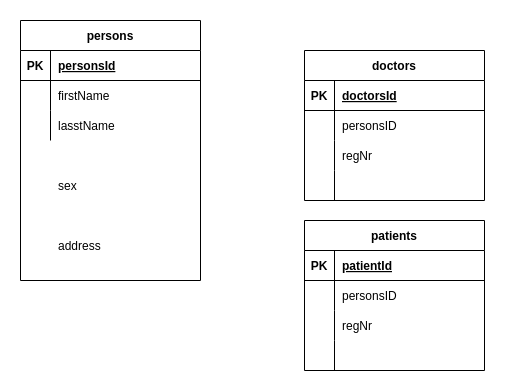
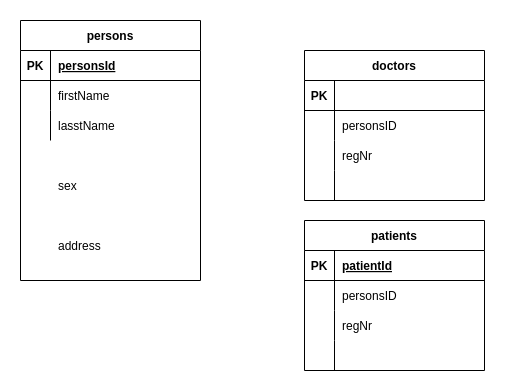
  <mxCell id="0" />
  <mxCell id="1" parent="0" />
  <mxCell id="2" value="persons" style="shape=table;startSize=30;container=1;collapsible=1;childLayout=tableLayout;fixedRows=1;rowLines=0;fontStyle=1;align=center;resizeLast=1;" vertex="1" parent="1"><mxGeometry x="20" y="20" width="180" height="260" as="geometry" /></mxCell>
  <mxCell id="3" value="" style="shape=partialRectangle;collapsible=0;dropTarget=0;pointerEvents=0;fillColor=none;top=0;left=0;bottom=1;right=0;points=[[0,0.5],[1,0.5]];portConstraint=eastwest;" vertex="1" parent="2"><mxGeometry y="30" width="180" height="30" as="geometry" /></mxCell>
  <mxCell id="4" value="PK" style="shape=partialRectangle;connectable=0;fillColor=none;top=0;left=0;bottom=0;right=0;fontStyle=1;overflow=hidden;" vertex="1" parent="3"><mxGeometry width="30" height="30" as="geometry" /></mxCell>
  <mxCell id="5" value="personsId" style="shape=partialRectangle;connectable=0;fillColor=none;top=0;left=0;bottom=0;right=0;align=left;spacingLeft=6;fontStyle=5;overflow=hidden;" vertex="1" parent="3"><mxGeometry x="30" width="150" height="30" as="geometry" /></mxCell>
  <mxCell id="6" value="" style="shape=partialRectangle;collapsible=0;dropTarget=0;pointerEvents=0;fillColor=none;top=0;left=0;bottom=0;right=0;points=[[0,0.5],[1,0.5]];portConstraint=eastwest;" vertex="1" parent="2"><mxGeometry y="60" width="180" height="30" as="geometry" /></mxCell>
  <mxCell id="7" value="" style="shape=partialRectangle;connectable=0;fillColor=none;top=0;left=0;bottom=0;right=0;editable=1;overflow=hidden;" vertex="1" parent="6"><mxGeometry width="30" height="30" as="geometry" /></mxCell>
  <mxCell id="8" value="firstName" style="shape=partialRectangle;connectable=0;fillColor=none;top=0;left=0;bottom=0;right=0;align=left;spacingLeft=6;overflow=hidden;" vertex="1" parent="6"><mxGeometry x="30" width="150" height="30" as="geometry" /></mxCell>
  <mxCell id="9" value="" style="shape=partialRectangle;collapsible=0;dropTarget=0;pointerEvents=0;fillColor=none;top=0;left=0;bottom=0;right=0;points=[[0,0.5],[1,0.5]];portConstraint=eastwest;" vertex="1" parent="2"><mxGeometry y="90" width="180" height="30" as="geometry" /></mxCell>
  <mxCell id="10" value="" style="shape=partialRectangle;connectable=0;fillColor=none;top=0;left=0;bottom=0;right=0;editable=1;overflow=hidden;" vertex="1" parent="9"><mxGeometry width="30" height="30" as="geometry" /></mxCell>
  <mxCell id="11" value="lasstName" style="shape=partialRectangle;connectable=0;fillColor=none;top=0;left=0;bottom=0;right=0;align=left;spacingLeft=6;overflow=hidden;" vertex="1" parent="9"><mxGeometry x="30" width="150" height="30" as="geometry" /></mxCell>
  <mxCell id="12" value="" style="shape=partialRectangle;collapsible=0;dropTarget=0;pointerEvents=0;fillColor=none;top=0;left=0;bottom=0;right=0;points=[[0,0.5],[1,0.5]];portConstraint=eastwest;" vertex="1" parent="2"><mxGeometry y="120" width="180" height="30" as="geometry" /></mxCell>
  <mxCell id="13" value="" style="shape=partialRectangle;connectable=0;fillColor=none;top=0;left=0;bottom=0;right=0;editable=1;overflow=hidden;" vertex="1" parent="12"><mxGeometry width="30" height="30" as="geometry" /></mxCell>
  <mxCell id="14" value="sex" style="shape=partialRectangle;connectable=0;fillColor=none;top=0;left=0;bottom=0;right=0;align=left;spacingLeft=6;overflow=hidden;" vertex="1" parent="1"><mxGeometry x="50" y="170" width="150" height="30" as="geometry" /></mxCell>
  <mxCell id="15" value="address" style="shape=partialRectangle;connectable=0;fillColor=none;top=0;left=0;bottom=0;right=0;align=left;spacingLeft=6;overflow=hidden;" vertex="1" parent="1"><mxGeometry x="50" y="230" width="150" height="30" as="geometry" /></mxCell>
  <mxCell id="16" value="doctors" style="shape=table;startSize=30;container=1;collapsible=1;childLayout=tableLayout;fixedRows=1;rowLines=0;fontStyle=1;align=center;resizeLast=1;" vertex="1" parent="1"><mxGeometry x="304" y="50" width="180" height="150" as="geometry" /></mxCell>
  <mxCell id="17" value="" style="shape=partialRectangle;collapsible=0;dropTarget=0;pointerEvents=0;fillColor=none;top=0;left=0;bottom=1;right=0;points=[[0,0.5],[1,0.5]];portConstraint=eastwest;" vertex="1" parent="16"><mxGeometry y="30" width="180" height="30" as="geometry" /></mxCell>
  <mxCell id="18" value="PK" style="shape=partialRectangle;connectable=0;fillColor=none;top=0;left=0;bottom=0;right=0;fontStyle=1;overflow=hidden;" vertex="1" parent="17"><mxGeometry width="30" height="30" as="geometry" /></mxCell>
- <mxCell id="19" value="doctorsId" style="shape=partialRectangle;connectable=0;fillColor=none;top=0;left=0;bottom=0;right=0;align=left;spacingLeft=6;fontStyle=5;overflow=hidden;" vertex="1" parent="17"><mxGeometry x="30" width="150" height="30" as="geometry" /></mxCell>
  <mxCell id="20" value="" style="shape=partialRectangle;collapsible=0;dropTarget=0;pointerEvents=0;fillColor=none;top=0;left=0;bottom=0;right=0;points=[[0,0.5],[1,0.5]];portConstraint=eastwest;" vertex="1" parent="16"><mxGeometry y="60" width="180" height="30" as="geometry" /></mxCell>
  <mxCell id="21" value="" style="shape=partialRectangle;connectable=0;fillColor=none;top=0;left=0;bottom=0;right=0;editable=1;overflow=hidden;" vertex="1" parent="20"><mxGeometry width="30" height="30" as="geometry" /></mxCell>
  <mxCell id="22" value="personsID" style="shape=partialRectangle;connectable=0;fillColor=none;top=0;left=0;bottom=0;right=0;align=left;spacingLeft=6;overflow=hidden;" vertex="1" parent="20"><mxGeometry x="30" width="150" height="30" as="geometry" /></mxCell>
  <mxCell id="23" value="" style="shape=partialRectangle;collapsible=0;dropTarget=0;pointerEvents=0;fillColor=none;top=0;left=0;bottom=0;right=0;points=[[0,0.5],[1,0.5]];portConstraint=eastwest;" vertex="1" parent="16"><mxGeometry y="90" width="180" height="30" as="geometry" /></mxCell>
  <mxCell id="24" value="" style="shape=partialRectangle;connectable=0;fillColor=none;top=0;left=0;bottom=0;right=0;editable=1;overflow=hidden;" vertex="1" parent="23"><mxGeometry width="30" height="30" as="geometry" /></mxCell>
  <mxCell id="25" value="regNr" style="shape=partialRectangle;connectable=0;fillColor=none;top=0;left=0;bottom=0;right=0;align=left;spacingLeft=6;overflow=hidden;" vertex="1" parent="23"><mxGeometry x="30" width="150" height="30" as="geometry" /></mxCell>
  <mxCell id="26" value="" style="shape=partialRectangle;collapsible=0;dropTarget=0;pointerEvents=0;fillColor=none;top=0;left=0;bottom=0;right=0;points=[[0,0.5],[1,0.5]];portConstraint=eastwest;" vertex="1" parent="16"><mxGeometry y="120" width="180" height="30" as="geometry" /></mxCell>
  <mxCell id="27" value="" style="shape=partialRectangle;connectable=0;fillColor=none;top=0;left=0;bottom=0;right=0;editable=1;overflow=hidden;" vertex="1" parent="26"><mxGeometry width="30" height="30" as="geometry" /></mxCell>
  <mxCell id="28" value="" style="shape=partialRectangle;connectable=0;fillColor=none;top=0;left=0;bottom=0;right=0;align=left;spacingLeft=6;overflow=hidden;" vertex="1" parent="26"><mxGeometry x="30" width="150" height="30" as="geometry" /></mxCell>
  <mxCell id="29" value="patients" style="shape=table;startSize=30;container=1;collapsible=1;childLayout=tableLayout;fixedRows=1;rowLines=0;fontStyle=1;align=center;resizeLast=1;" vertex="1" parent="1"><mxGeometry x="304" y="220" width="180" height="150" as="geometry" /></mxCell>
  <mxCell id="30" value="" style="shape=partialRectangle;collapsible=0;dropTarget=0;pointerEvents=0;fillColor=none;top=0;left=0;bottom=1;right=0;points=[[0,0.5],[1,0.5]];portConstraint=eastwest;" vertex="1" parent="29"><mxGeometry y="30" width="180" height="30" as="geometry" /></mxCell>
  <mxCell id="31" value="PK" style="shape=partialRectangle;connectable=0;fillColor=none;top=0;left=0;bottom=0;right=0;fontStyle=1;overflow=hidden;" vertex="1" parent="30"><mxGeometry width="30" height="30" as="geometry" /></mxCell>
  <mxCell id="32" value="patientId" style="shape=partialRectangle;connectable=0;fillColor=none;top=0;left=0;bottom=0;right=0;align=left;spacingLeft=6;fontStyle=5;overflow=hidden;" vertex="1" parent="30"><mxGeometry x="30" width="150" height="30" as="geometry" /></mxCell>
  <mxCell id="33" value="" style="shape=partialRectangle;collapsible=0;dropTarget=0;pointerEvents=0;fillColor=none;top=0;left=0;bottom=0;right=0;points=[[0,0.5],[1,0.5]];portConstraint=eastwest;" vertex="1" parent="29"><mxGeometry y="60" width="180" height="30" as="geometry" /></mxCell>
  <mxCell id="34" value="" style="shape=partialRectangle;connectable=0;fillColor=none;top=0;left=0;bottom=0;right=0;editable=1;overflow=hidden;" vertex="1" parent="33"><mxGeometry width="30" height="30" as="geometry" /></mxCell>
  <mxCell id="35" value="personsID" style="shape=partialRectangle;connectable=0;fillColor=none;top=0;left=0;bottom=0;right=0;align=left;spacingLeft=6;overflow=hidden;" vertex="1" parent="33"><mxGeometry x="30" width="150" height="30" as="geometry" /></mxCell>
  <mxCell id="36" value="" style="shape=partialRectangle;collapsible=0;dropTarget=0;pointerEvents=0;fillColor=none;top=0;left=0;bottom=0;right=0;points=[[0,0.5],[1,0.5]];portConstraint=eastwest;" vertex="1" parent="29"><mxGeometry y="90" width="180" height="30" as="geometry" /></mxCell>
  <mxCell id="37" value="" style="shape=partialRectangle;connectable=0;fillColor=none;top=0;left=0;bottom=0;right=0;editable=1;overflow=hidden;" vertex="1" parent="36"><mxGeometry width="30" height="30" as="geometry" /></mxCell>
  <mxCell id="38" value="regNr" style="shape=partialRectangle;connectable=0;fillColor=none;top=0;left=0;bottom=0;right=0;align=left;spacingLeft=6;overflow=hidden;" vertex="1" parent="36"><mxGeometry x="30" width="150" height="30" as="geometry" /></mxCell>
  <mxCell id="39" value="" style="shape=partialRectangle;collapsible=0;dropTarget=0;pointerEvents=0;fillColor=none;top=0;left=0;bottom=0;right=0;points=[[0,0.5],[1,0.5]];portConstraint=eastwest;" vertex="1" parent="29"><mxGeometry y="120" width="180" height="30" as="geometry" /></mxCell>
  <mxCell id="40" value="" style="shape=partialRectangle;connectable=0;fillColor=none;top=0;left=0;bottom=0;right=0;editable=1;overflow=hidden;" vertex="1" parent="39"><mxGeometry width="30" height="30" as="geometry" /></mxCell>
  <mxCell id="41" value="" style="shape=partialRectangle;connectable=0;fillColor=none;top=0;left=0;bottom=0;right=0;align=left;spacingLeft=6;overflow=hidden;" vertex="1" parent="39"><mxGeometry x="30" width="150" height="30" as="geometry" /></mxCell>
